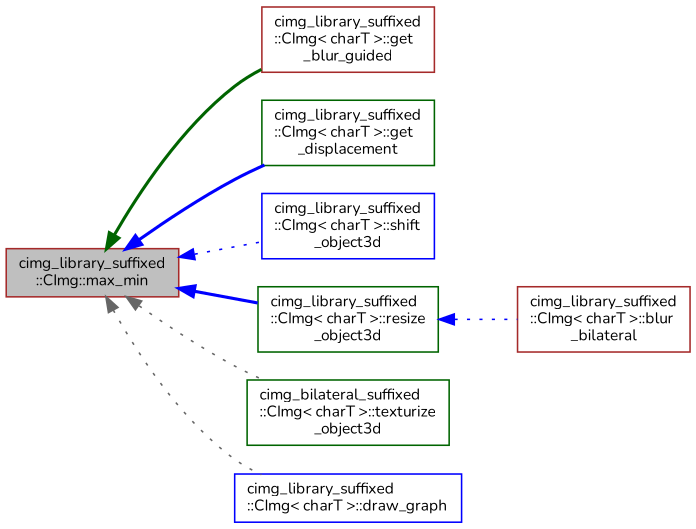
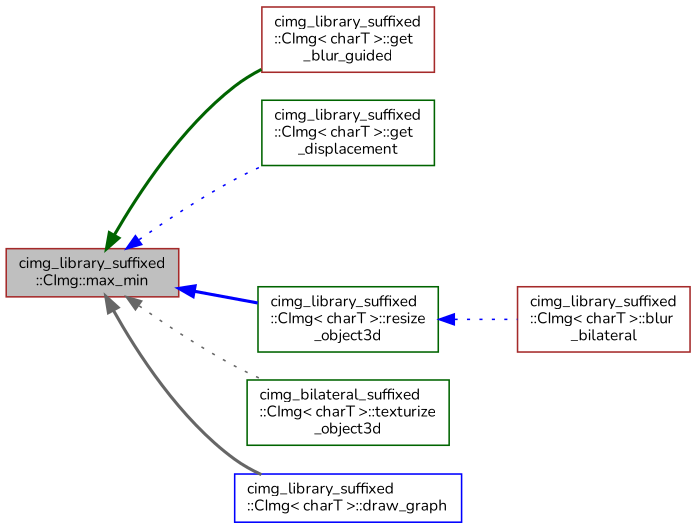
  digraph {
    fontname=Nunito
    rankdir=LR
    node [color=brown fillcolor=white fontname=Nunito fontsize=10 shape=record style=filled]
    edge [color=blue dir=back fontname=Nunito fontsize=10 labelfontname=Helvetica labelfontsize=10 style=bold]
    n1 [fillcolor=grey75 fontcolor=black height=0.2 label="cimg_library_suffixed\l::CImg::max_min" width=0.4]
    n2 [height=0.2 label="cimg_library_suffixed\l::CImg\< charT \>::get\l_blur_guided" width=0.4]
    n3 [color=darkgreen height=0.2 label="cimg_library_suffixed\l::CImg\< charT \>::get\l_displacement" width=0.4]
-   n4 [color=blue height=0.2 label="cimg_library_suffixed\l::CImg\< charT \>::shift\l_object3d" width=0.4]
    n5 [color=darkgreen height=0.2 label="cimg_library_suffixed\l::CImg\< charT \>::resize\l_object3d" width=0.4]
    n6 [color=darkgreen height=0.2 label="cimg_bilateral_suffixed\l::CImg\< charT \>::texturize\l_object3d" width=0.4]
    n7 [color=blue height=0.2 label="cimg_library_suffixed\l::CImg\< charT \>::draw_graph" width=0.4]
    n8 [height=0.2 label="cimg_library_suffixed\l::CImg\< charT \>::blur\l_bilateral" width=0.4]
    n1 -> n2 [color=darkgreen]
-   n1 -> n3
-   n1 -> n4 [style=dotted]
+   n1 -> n3 [style=dotted]
    n1 -> n5
    n1 -> n6 [color=gray40 style=dotted]
-   n1 -> n7 [color=gray40 style=dotted]
+   n1 -> n7 [color=gray40]
    n5 -> n8 [style=dotted]
  }
